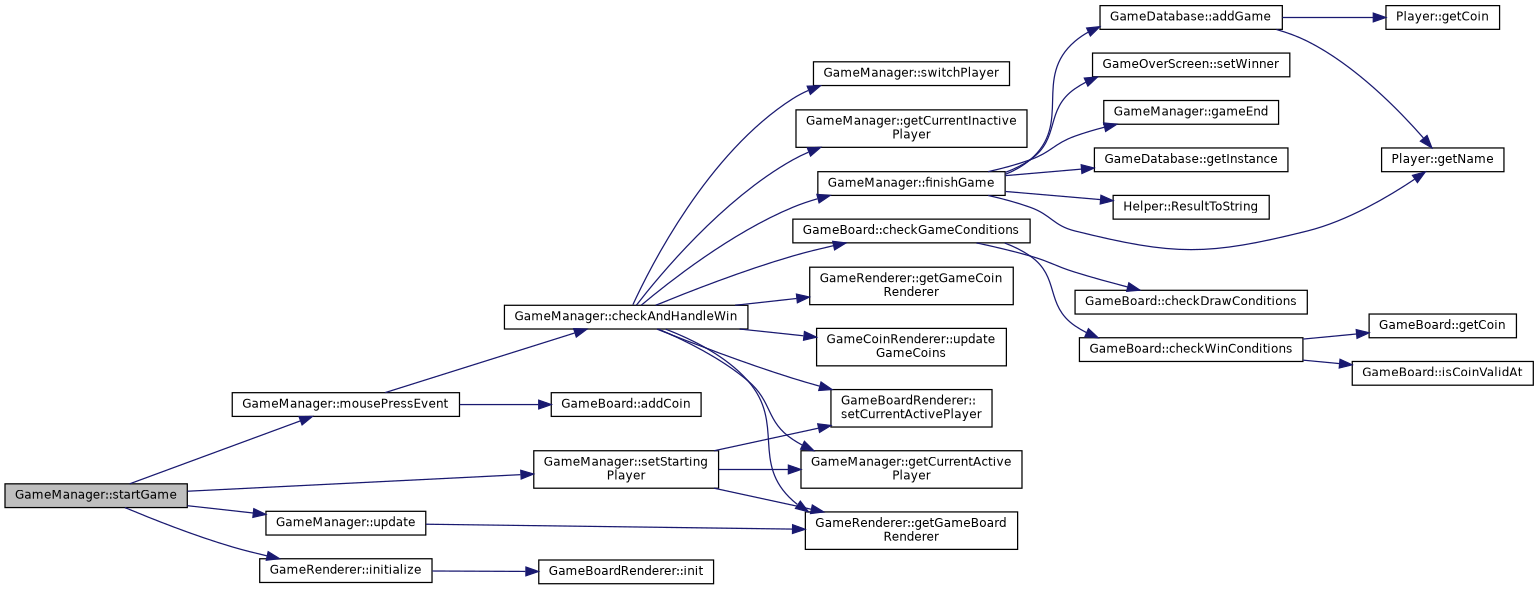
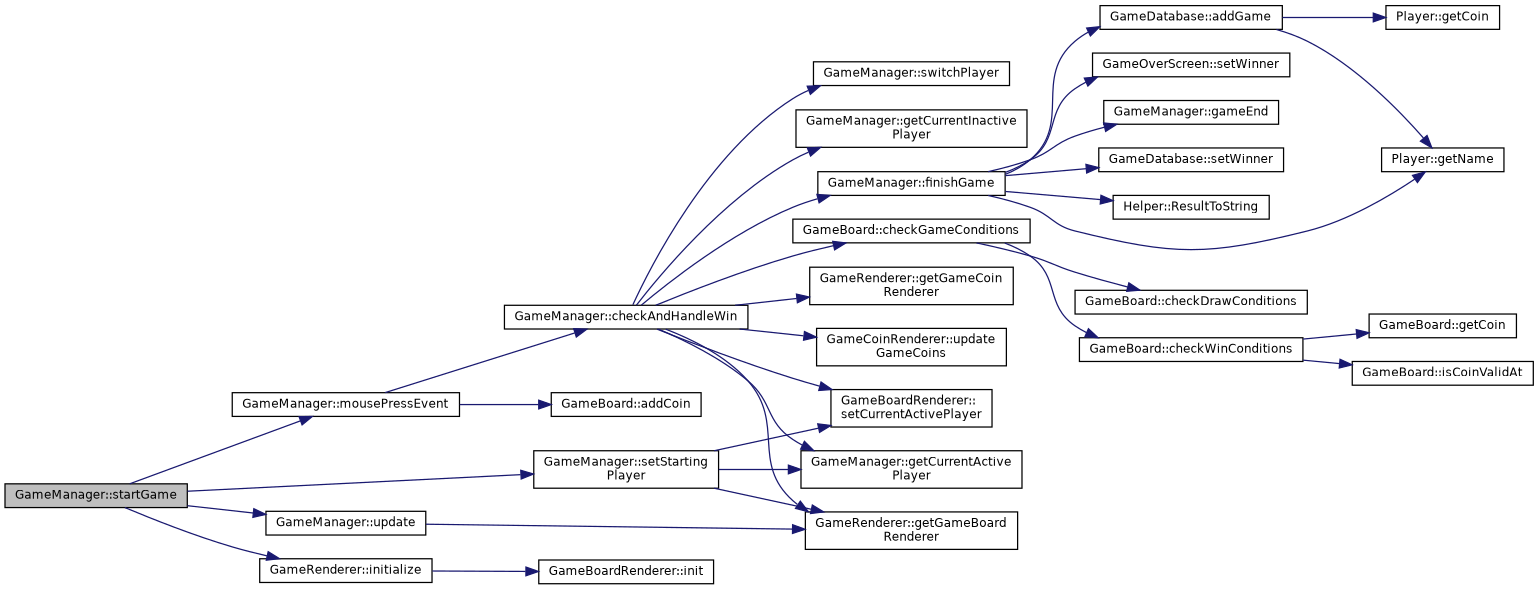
  digraph {
    rankdir=LR
    node [color=black fillcolor=white fontname=Helvetica fontsize=10 shape=record style=filled]
    edge [color=midnightblue fontname=Helvetica fontsize=10 labelfontname=Helvetica labelfontsize=10 style=solid]
    n1 [fillcolor=grey75 fontcolor=black height=0.2 label="GameManager::startGame" width=0.4]
    n2 [height=0.2 label="GameManager::mousePressEvent" width=0.4]
    n3 [height=0.2 label="GameManager::update" width=0.4]
    n4 [height=0.2 label="GameRenderer::initialize" width=0.4]
    n5 [height=0.2 label="GameManager::setStarting\lPlayer" width=0.4]
    n6 [height=0.2 label="GameBoard::addCoin" width=0.4]
    n7 [height=0.2 label="GameManager::checkAndHandleWin" width=0.4]
    n8 [height=0.2 label="GameRenderer::getGameBoard\lRenderer" width=0.4]
    n9 [height=0.2 label="GameBoardRenderer::init" width=0.4]
    n10 [height=0.2 label="GameManager::getCurrentActive\lPlayer" width=0.4]
    n11 [height=0.2 label="GameBoardRenderer::\lsetCurrentActivePlayer" width=0.4]
    n12 [height=0.2 label="GameBoard::checkGameConditions" width=0.4]
    n13 [height=0.2 label="GameRenderer::getGameCoin\lRenderer" width=0.4]
    n14 [height=0.2 label="GameCoinRenderer::update\lGameCoins" width=0.4]
    n15 [height=0.2 label="GameManager::switchPlayer" width=0.4]
    n16 [height=0.2 label="GameManager::getCurrentInactive\lPlayer" width=0.4]
    n17 [height=0.2 label="GameManager::finishGame" width=0.4]
    n18 [height=0.2 label="GameBoard::checkDrawConditions" width=0.4]
    n19 [height=0.2 label="GameBoard::checkWinConditions" width=0.4]
    n20 [height=0.2 label="Helper::ResultToString" width=0.4]
    n21 [height=0.2 label="Player::getName" width=0.4]
    n22 [height=0.2 label="GameOverScreen::setWinner" width=0.4]
    n23 [height=0.2 label="GameManager::gameEnd" width=0.4]
-   n24 [height=0.2 label="GameDatabase::getInstance" width=0.4]
+   n24 [height=0.2 label="GameDatabase::setWinner" width=0.4]
    n25 [height=0.2 label="GameDatabase::addGame" width=0.4]
    n26 [height=0.2 label="GameBoard::getCoin" width=0.4]
    n27 [height=0.2 label="GameBoard::isCoinValidAt" width=0.4]
    n28 [height=0.2 label="Player::getCoin" width=0.4]
    n1 -> n2
    n1 -> n3
    n1 -> n4
    n1 -> n5
    n2 -> n6
    n2 -> n7
    n3 -> n8
    n4 -> n9
    n5 -> n8
    n5 -> n10
    n5 -> n11
    n7 -> n8
    n7 -> n10
    n7 -> n11
    n7 -> n12
    n7 -> n13
    n7 -> n14
    n7 -> n15
    n7 -> n16
    n7 -> n17
    n12 -> n18
    n12 -> n19
    n17 -> n20
    n17 -> n21
    n17 -> n22
    n17 -> n23
    n17 -> n24
    n17 -> n25
    n19 -> n26
    n19 -> n27
    n25 -> n21
    n25 -> n28
  }
